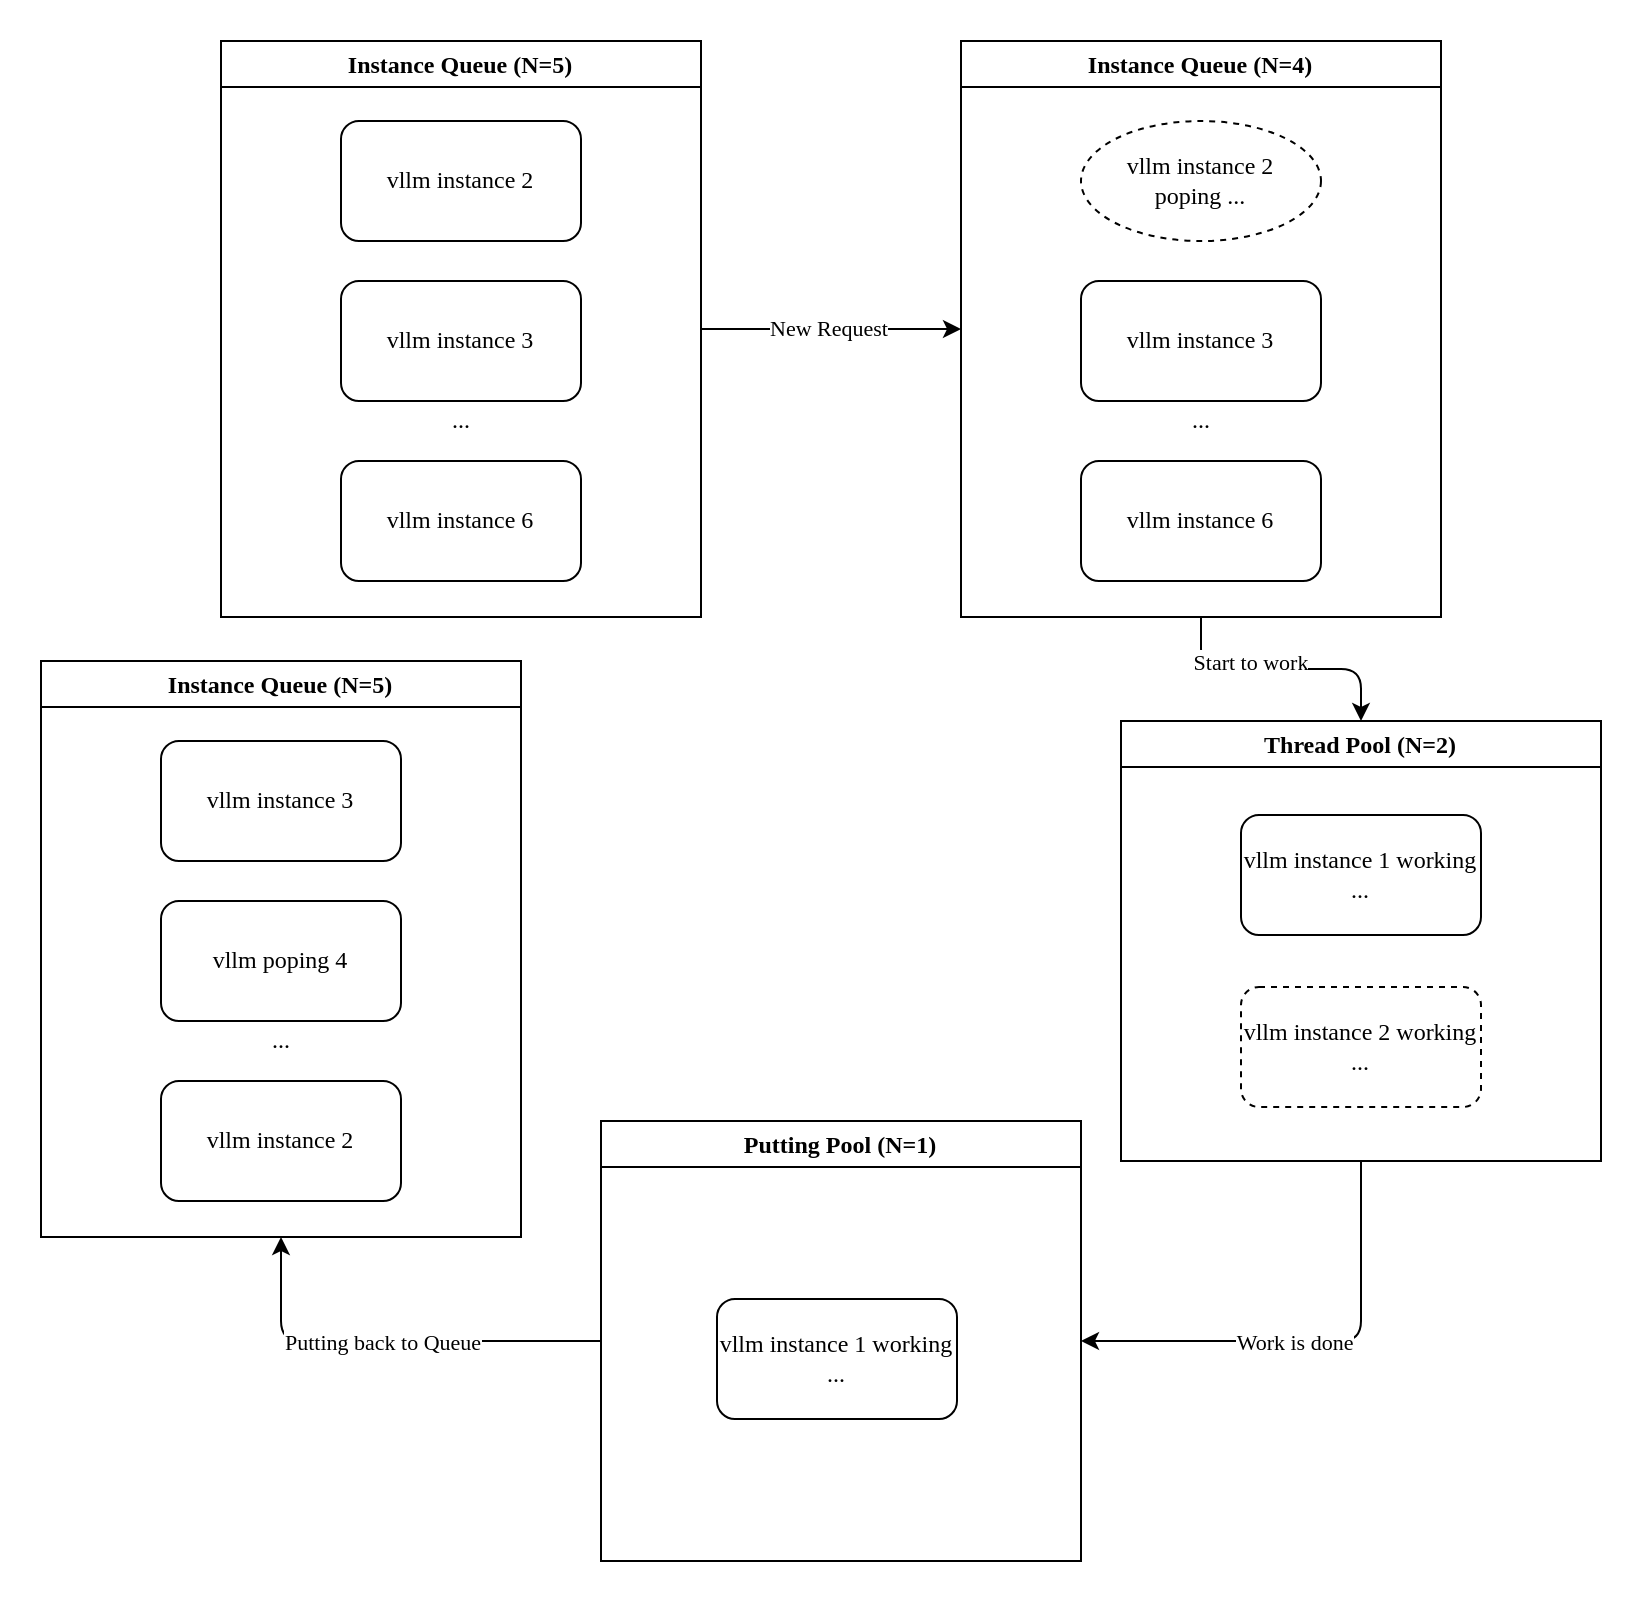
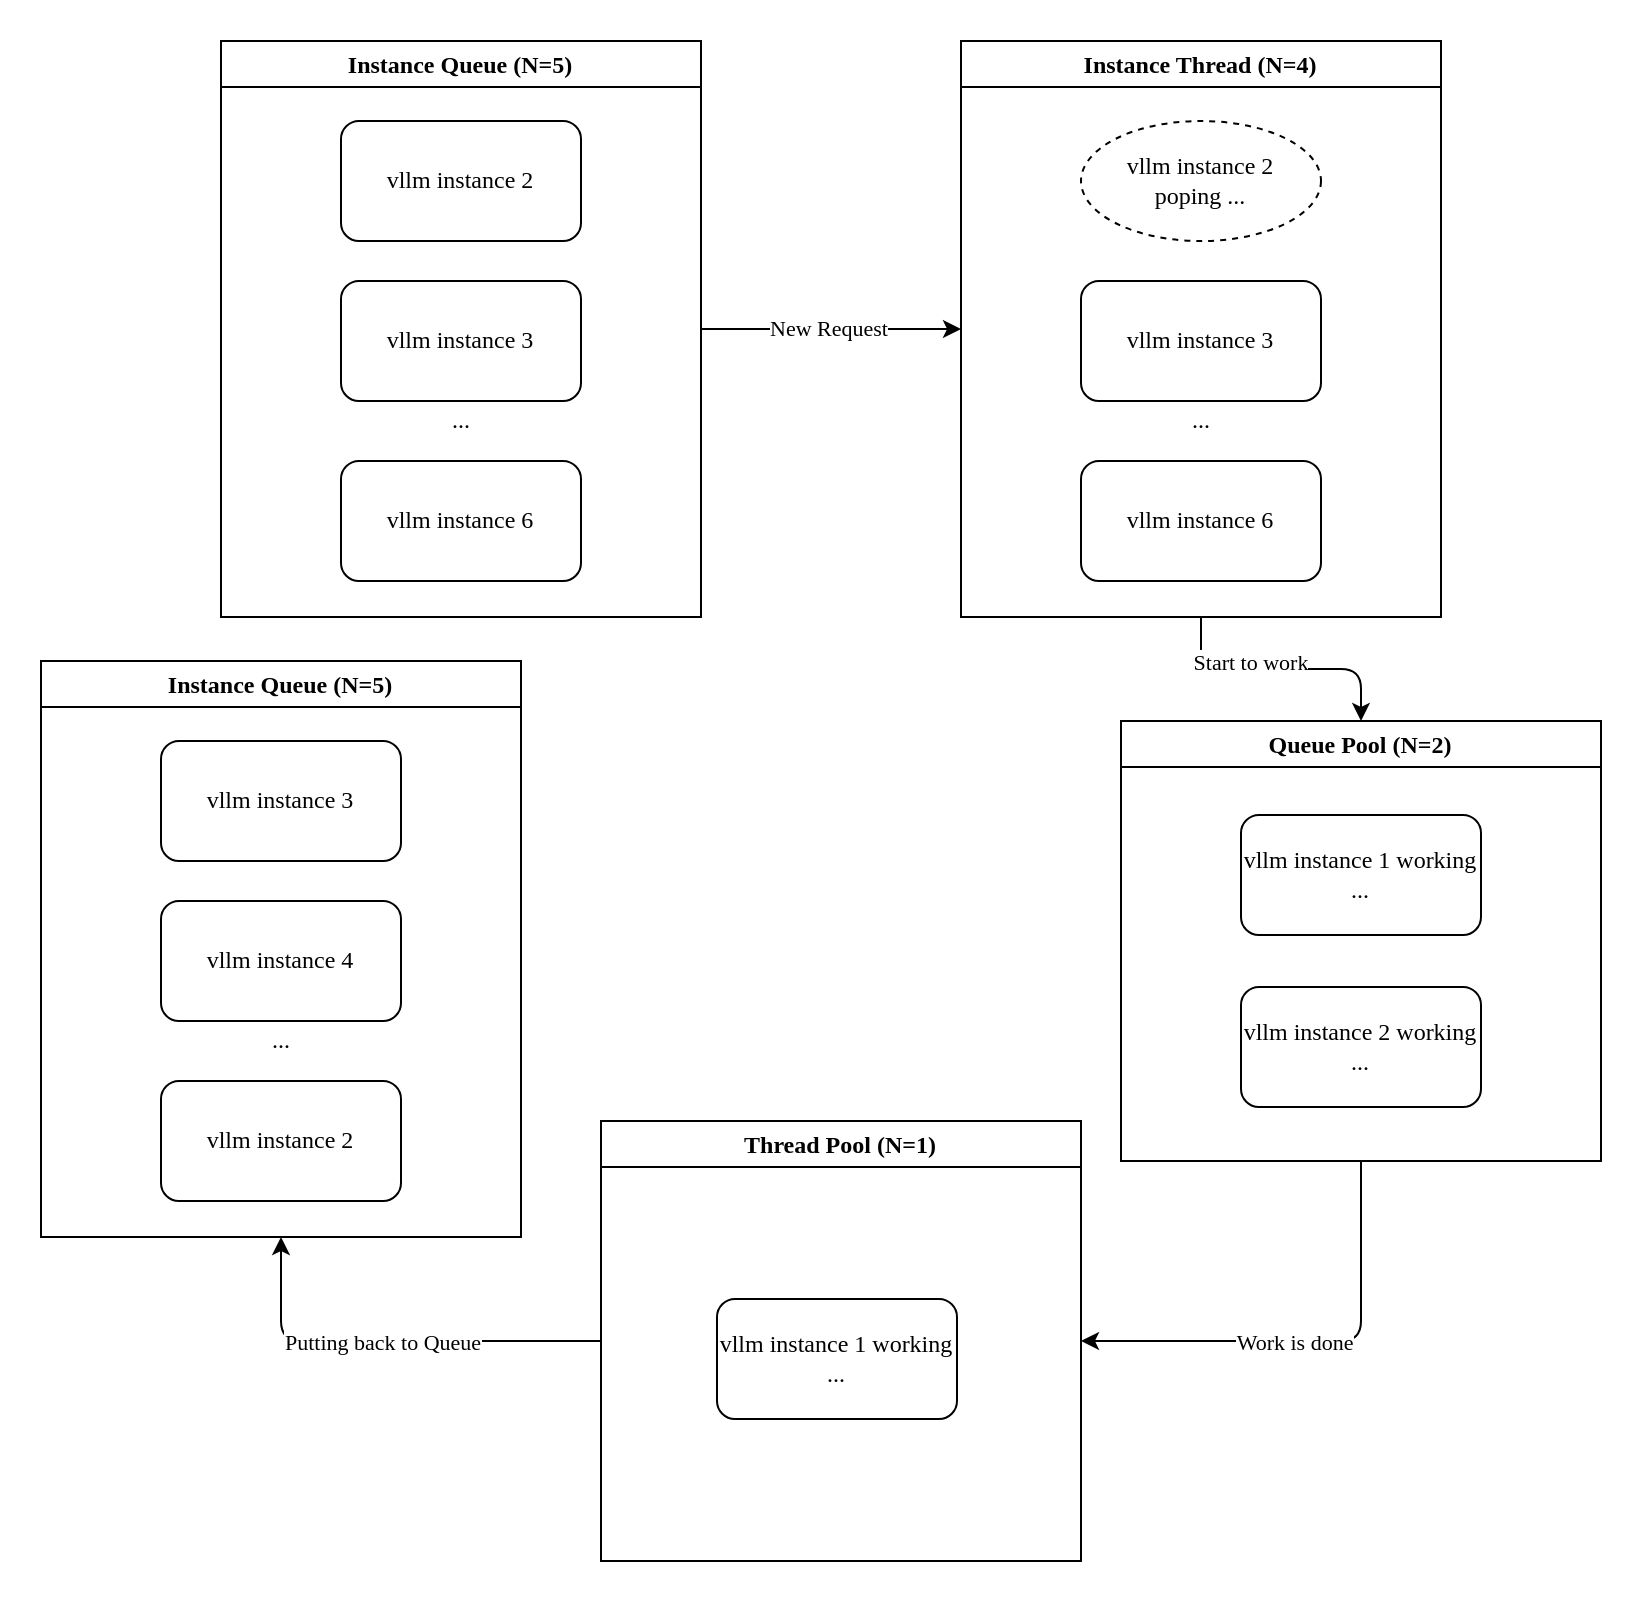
  <mxCell id="0" />
  <mxCell id="1" parent="0" />
  <mxCell id="2" style="edgeStyle=orthogonalEdgeStyle;rounded=0;orthogonalLoop=1;jettySize=auto;html=1;entryX=0;entryY=0.5;entryDx=0;entryDy=0;" edge="1" parent="1" source="4" target="11"><mxGeometry relative="1" as="geometry" /></mxCell>
  <mxCell id="3" value="&lt;font face=&quot;Comic Sans MS&quot;&gt;New Request&lt;/font&gt;" style="edgeLabel;html=1;align=center;verticalAlign=middle;resizable=0;points=[];" vertex="1" connectable="0" parent="2"><mxGeometry x="-0.029" y="1" relative="1" as="geometry"><mxPoint as="offset" /></mxGeometry></mxCell>
  <mxCell id="4" value="Instance Queue (N=5)" style="swimlane;fontFamily=Comic Sans MS;" parent="1" vertex="1"><mxGeometry x="110" y="20" width="240" height="288" as="geometry" /></mxCell>
  <mxCell id="5" value="&lt;font face=&quot;Comic Sans MS&quot;&gt;vllm instance 6&lt;/font&gt;" style="rounded=1;whiteSpace=wrap;html=1;" parent="4" vertex="1"><mxGeometry x="60" y="210" width="120" height="60" as="geometry" /></mxCell>
  <mxCell id="6" value="&lt;font face=&quot;Comic Sans MS&quot;&gt;vllm instance 2&lt;/font&gt;" style="rounded=1;whiteSpace=wrap;html=1;" parent="4" vertex="1"><mxGeometry x="60" y="40" width="120" height="60" as="geometry" /></mxCell>
  <mxCell id="7" value="&lt;font face=&quot;Comic Sans MS&quot;&gt;vllm instance 3&lt;/font&gt;" style="rounded=1;whiteSpace=wrap;html=1;" parent="4" vertex="1"><mxGeometry x="60" y="120" width="120" height="60" as="geometry" /></mxCell>
  <mxCell id="8" value="&lt;font face=&quot;Comic Sans MS&quot;&gt;...&lt;/font&gt;" style="text;html=1;align=center;verticalAlign=middle;resizable=0;points=[];autosize=1;strokeColor=none;fillColor=none;" parent="4" vertex="1"><mxGeometry x="105" y="175" width="30" height="30" as="geometry" /></mxCell>
  <mxCell id="9" style="edgeStyle=orthogonalEdgeStyle;rounded=1;orthogonalLoop=1;jettySize=auto;html=1;entryX=0.5;entryY=0;entryDx=0;entryDy=0;curved=0;" edge="1" parent="1" source="11" target="22"><mxGeometry relative="1" as="geometry" /></mxCell>
  <mxCell id="10" value="&lt;font face=&quot;Comic Sans MS&quot;&gt;Start to work&lt;/font&gt;" style="edgeLabel;html=1;align=center;verticalAlign=middle;resizable=0;points=[];" vertex="1" connectable="0" parent="9"><mxGeometry x="-0.247" y="4" relative="1" as="geometry"><mxPoint as="offset" /></mxGeometry></mxCell>
- <mxCell id="11" value="Instance Queue (N=4)" style="swimlane;fontFamily=Comic Sans MS;" parent="1" vertex="1"><mxGeometry x="480" y="20" width="240" height="288" as="geometry" /></mxCell>
+ <mxCell id="11" value="Instance Thread (N=4)" style="swimlane;fontFamily=Comic Sans MS;" parent="1" vertex="1"><mxGeometry x="480" y="20" width="240" height="288" as="geometry" /></mxCell>
  <mxCell id="12" value="&lt;font face=&quot;Comic Sans MS&quot;&gt;vllm instance 6&lt;/font&gt;" style="rounded=1;whiteSpace=wrap;html=1;" parent="11" vertex="1"><mxGeometry x="60" y="210" width="120" height="60" as="geometry" /></mxCell>
  <mxCell id="13" value="&lt;font face=&quot;Comic Sans MS&quot;&gt;vllm instance 2&lt;/font&gt;&lt;div&gt;&lt;font face=&quot;Comic Sans MS&quot;&gt;poping ...&lt;/font&gt;&lt;/div&gt;" style="ellipse;whiteSpace=wrap;html=1;dashed=1;" parent="11" vertex="1"><mxGeometry x="60" y="40" width="120" height="60" as="geometry" /></mxCell>
  <mxCell id="14" value="&lt;font face=&quot;Comic Sans MS&quot;&gt;...&lt;/font&gt;" style="text;html=1;align=center;verticalAlign=middle;resizable=0;points=[];autosize=1;strokeColor=none;fillColor=none;" parent="11" vertex="1"><mxGeometry x="105" y="175" width="30" height="30" as="geometry" /></mxCell>
  <mxCell id="15" value="&lt;font face=&quot;Comic Sans MS&quot;&gt;vllm instance 3&lt;/font&gt;" style="rounded=1;whiteSpace=wrap;html=1;" parent="11" vertex="1"><mxGeometry x="60" y="120" width="120" height="60" as="geometry" /></mxCell>
  <mxCell id="16" style="edgeStyle=orthogonalEdgeStyle;rounded=1;orthogonalLoop=1;jettySize=auto;html=1;entryX=0.5;entryY=1;entryDx=0;entryDy=0;curved=0;" edge="1" parent="1" source="18" target="25"><mxGeometry relative="1" as="geometry" /></mxCell>
  <mxCell id="17" value="&lt;font face=&quot;Comic Sans MS&quot;&gt;Putting back to Queue&lt;/font&gt;" style="edgeLabel;html=1;align=center;verticalAlign=middle;resizable=0;points=[];" vertex="1" connectable="0" parent="16"><mxGeometry x="0.038" relative="1" as="geometry"><mxPoint as="offset" /></mxGeometry></mxCell>
- <mxCell id="18" value="Putting Pool (N=1)" style="swimlane;fontFamily=Comic Sans MS;" vertex="1" parent="1"><mxGeometry x="300" y="560" width="240" height="220" as="geometry" /></mxCell>
+ <mxCell id="18" value="Thread Pool (N=1)" style="swimlane;fontFamily=Comic Sans MS;" vertex="1" parent="1"><mxGeometry x="300" y="560" width="240" height="220" as="geometry" /></mxCell>
  <mxCell id="19" value="&lt;font face=&quot;Comic Sans MS&quot;&gt;vllm instance 1 working ...&lt;/font&gt;" style="rounded=1;whiteSpace=wrap;html=1;" vertex="1" parent="18"><mxGeometry x="58" y="89" width="120" height="60" as="geometry" /></mxCell>
  <mxCell id="20" style="edgeStyle=orthogonalEdgeStyle;rounded=1;orthogonalLoop=1;jettySize=auto;html=1;entryX=1;entryY=0.5;entryDx=0;entryDy=0;exitX=0.5;exitY=1;exitDx=0;exitDy=0;curved=0;" edge="1" parent="1" source="22" target="18"><mxGeometry relative="1" as="geometry" /></mxCell>
  <mxCell id="21" value="&lt;font face=&quot;Comic Sans MS&quot;&gt;Work is done&lt;/font&gt;" style="edgeLabel;html=1;align=center;verticalAlign=middle;resizable=0;points=[];" vertex="1" connectable="0" parent="20"><mxGeometry x="0.193" relative="1" as="geometry"><mxPoint x="13" as="offset" /></mxGeometry></mxCell>
- <mxCell id="22" value="Thread Pool (N=2)" style="swimlane;fontFamily=Comic Sans MS;" vertex="1" parent="1"><mxGeometry x="560" y="360" width="240" height="220" as="geometry" /></mxCell>
+ <mxCell id="22" value="Queue Pool (N=2)" style="swimlane;fontFamily=Comic Sans MS;" vertex="1" parent="1"><mxGeometry x="560" y="360" width="240" height="220" as="geometry" /></mxCell>
  <mxCell id="23" value="&lt;font face=&quot;Comic Sans MS&quot;&gt;vllm instance 1 working ...&lt;/font&gt;" style="rounded=1;whiteSpace=wrap;html=1;" vertex="1" parent="22"><mxGeometry x="60" y="47" width="120" height="60" as="geometry" /></mxCell>
- <mxCell id="24" value="&lt;font face=&quot;Comic Sans MS&quot;&gt;vllm instance 2 working ...&lt;/font&gt;" style="rounded=1;whiteSpace=wrap;html=1;dashed=1;" vertex="1" parent="22"><mxGeometry x="60" y="133" width="120" height="60" as="geometry" /></mxCell>
+ <mxCell id="24" value="&lt;font face=&quot;Comic Sans MS&quot;&gt;vllm instance 2 working ...&lt;/font&gt;" style="rounded=1;whiteSpace=wrap;html=1;" vertex="1" parent="22"><mxGeometry x="60" y="133" width="120" height="60" as="geometry" /></mxCell>
  <mxCell id="25" value="Instance Queue (N=5)" style="swimlane;fontFamily=Comic Sans MS;" vertex="1" parent="1"><mxGeometry x="20" y="330" width="240" height="288" as="geometry" /></mxCell>
  <mxCell id="26" value="&lt;font face=&quot;Comic Sans MS&quot;&gt;vllm instance 2&lt;/font&gt;" style="rounded=1;whiteSpace=wrap;html=1;" vertex="1" parent="25"><mxGeometry x="60" y="210" width="120" height="60" as="geometry" /></mxCell>
  <mxCell id="27" value="&lt;font face=&quot;Comic Sans MS&quot;&gt;vllm instance 3&lt;/font&gt;" style="rounded=1;whiteSpace=wrap;html=1;" vertex="1" parent="25"><mxGeometry x="60" y="40" width="120" height="60" as="geometry" /></mxCell>
- <mxCell id="28" value="&lt;font face=&quot;Comic Sans MS&quot;&gt;vllm poping 4&lt;/font&gt;" style="rounded=1;whiteSpace=wrap;html=1;" vertex="1" parent="25"><mxGeometry x="60" y="120" width="120" height="60" as="geometry" /></mxCell>
+ <mxCell id="28" value="&lt;font face=&quot;Comic Sans MS&quot;&gt;vllm instance 4&lt;/font&gt;" style="rounded=1;whiteSpace=wrap;html=1;" vertex="1" parent="25"><mxGeometry x="60" y="120" width="120" height="60" as="geometry" /></mxCell>
  <mxCell id="29" value="&lt;font face=&quot;Comic Sans MS&quot;&gt;...&lt;/font&gt;" style="text;html=1;align=center;verticalAlign=middle;resizable=0;points=[];autosize=1;strokeColor=none;fillColor=none;" vertex="1" parent="25"><mxGeometry x="105" y="175" width="30" height="30" as="geometry" /></mxCell>
